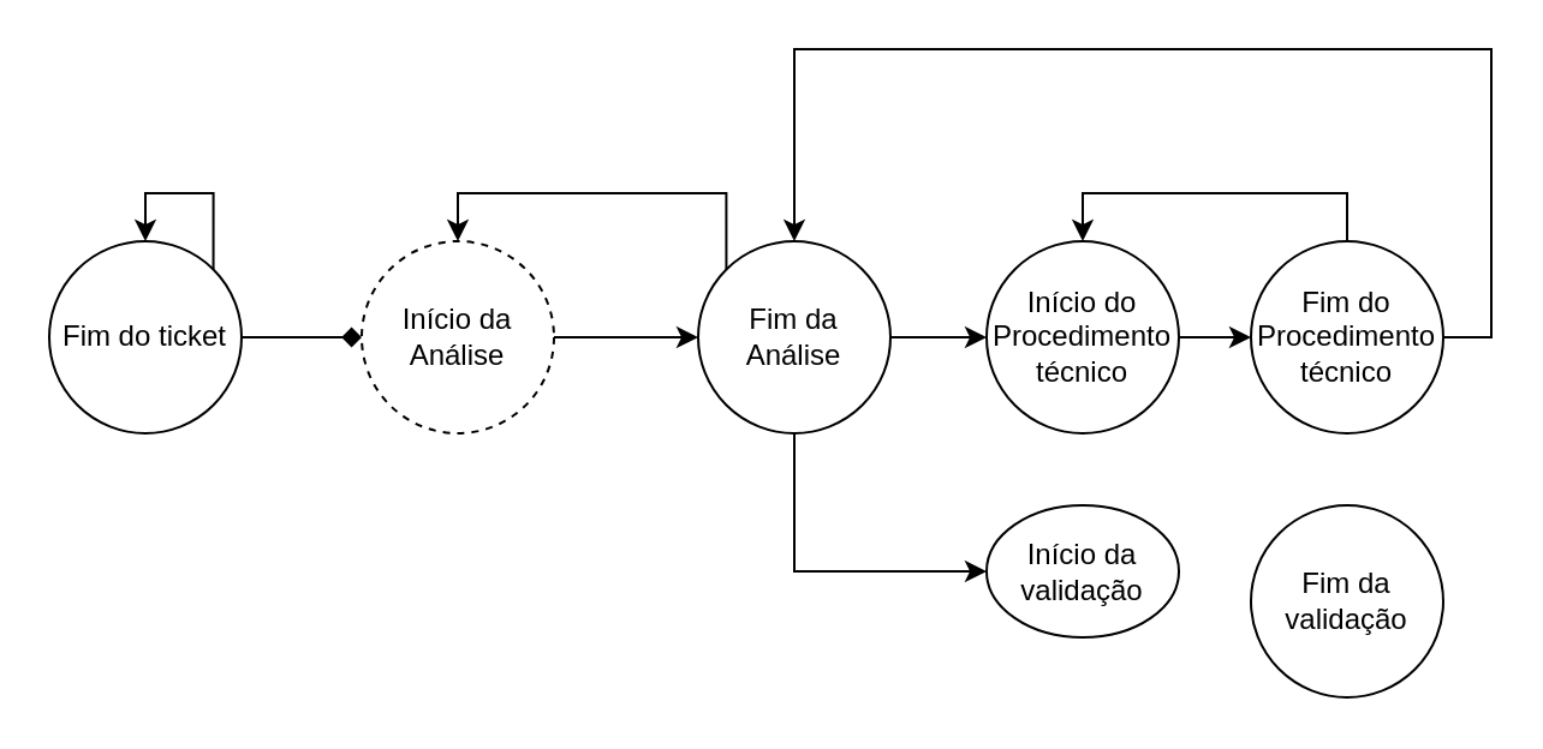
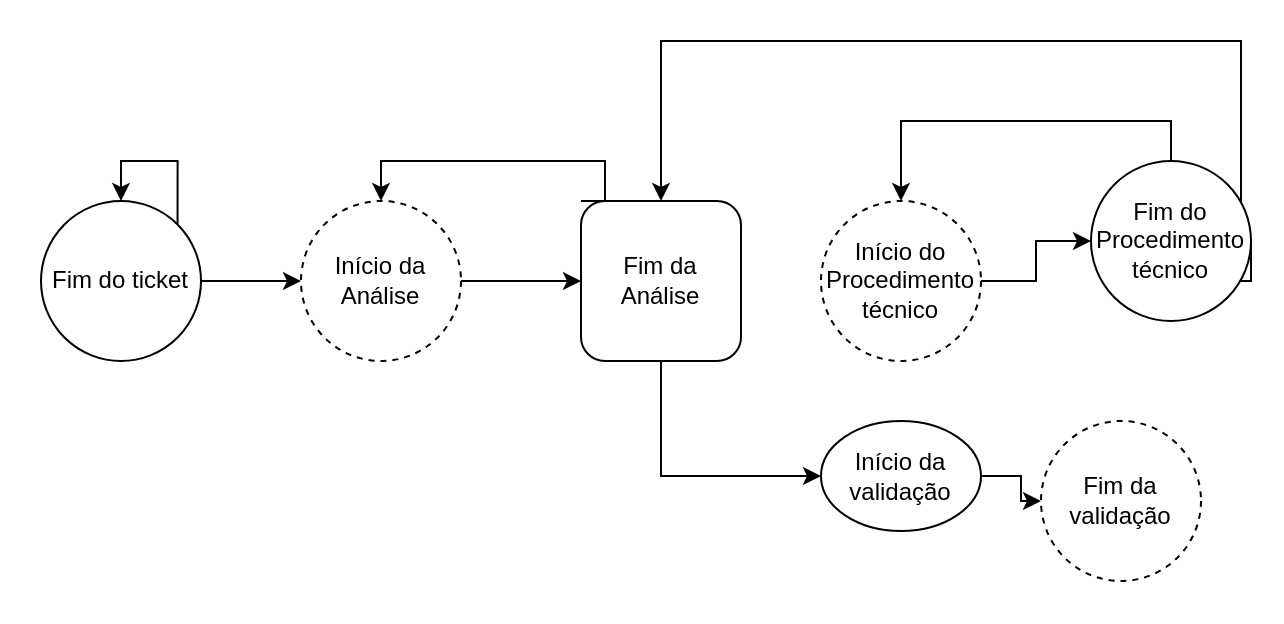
  <mxCell id="0" />
  <mxCell id="1" parent="0" />
- <mxCell id="2" style="edgeStyle=orthogonalEdgeStyle;rounded=0;orthogonalLoop=1;jettySize=auto;html=1;exitX=1;exitY=0.5;exitDx=0;exitDy=0;entryX=0;entryY=0.5;entryDx=0;entryDy=0;endArrow=diamond;" edge="1" parent="1" source="3" target="5"><mxGeometry relative="1" as="geometry" /></mxCell>
+ <mxCell id="2" style="edgeStyle=orthogonalEdgeStyle;rounded=0;orthogonalLoop=1;jettySize=auto;html=1;exitX=1;exitY=0.5;exitDx=0;exitDy=0;entryX=0;entryY=0.5;entryDx=0;entryDy=0;" edge="1" parent="1" source="3" target="5"><mxGeometry relative="1" as="geometry" /></mxCell>
  <mxCell id="3" value="Fim do ticket" style="ellipse;whiteSpace=wrap;html=1;aspect=fixed;" vertex="1" parent="1"><mxGeometry x="20" y="100" width="80" height="80" as="geometry" /></mxCell>
  <mxCell id="4" style="edgeStyle=orthogonalEdgeStyle;rounded=0;orthogonalLoop=1;jettySize=auto;html=1;exitX=1;exitY=0.5;exitDx=0;exitDy=0;entryX=0;entryY=0.5;entryDx=0;entryDy=0;" edge="1" parent="1" source="5" target="9"><mxGeometry relative="1" as="geometry" /></mxCell>
  <mxCell id="5" value="Início da Análise" style="ellipse;whiteSpace=wrap;html=1;aspect=fixed;dashed=1;" vertex="1" parent="1"><mxGeometry x="150" y="100" width="80" height="80" as="geometry" /></mxCell>
- <mxCell id="6" style="edgeStyle=orthogonalEdgeStyle;rounded=0;orthogonalLoop=1;jettySize=auto;html=1;exitX=1;exitY=0.5;exitDx=0;exitDy=0;entryX=0;entryY=0.5;entryDx=0;entryDy=0;" edge="1" parent="1" source="9" target="11"><mxGeometry relative="1" as="geometry" /></mxCell>
  <mxCell id="7" style="edgeStyle=orthogonalEdgeStyle;rounded=0;orthogonalLoop=1;jettySize=auto;html=1;exitX=0.5;exitY=1;exitDx=0;exitDy=0;entryX=0;entryY=0.5;entryDx=0;entryDy=0;" edge="1" parent="1" source="9" target="16"><mxGeometry relative="1" as="geometry" /></mxCell>
  <mxCell id="8" style="edgeStyle=orthogonalEdgeStyle;rounded=0;orthogonalLoop=1;jettySize=auto;html=1;exitX=0;exitY=0;exitDx=0;exitDy=0;entryX=0.5;entryY=0;entryDx=0;entryDy=0;" edge="1" parent="1" source="9" target="5"><mxGeometry relative="1" as="geometry"><Array as="points"><mxPoint x="302" y="80" /><mxPoint x="190" y="80" /></Array></mxGeometry></mxCell>
- <mxCell id="9" value="Fim da Análise" style="ellipse;whiteSpace=wrap;html=1;aspect=fixed;" vertex="1" parent="1"><mxGeometry x="290" y="100" width="80" height="80" as="geometry" /></mxCell>
+ <mxCell id="9" value="Fim da Análise" style="whiteSpace=wrap;html=1;aspect=fixed;rounded=1;" vertex="1" parent="1"><mxGeometry x="290" y="100" width="80" height="80" as="geometry" /></mxCell>
  <mxCell id="10" style="edgeStyle=orthogonalEdgeStyle;rounded=0;orthogonalLoop=1;jettySize=auto;html=1;exitX=1;exitY=0.5;exitDx=0;exitDy=0;entryX=0;entryY=0.5;entryDx=0;entryDy=0;" edge="1" parent="1" source="11" target="14"><mxGeometry relative="1" as="geometry" /></mxCell>
- <mxCell id="11" value="Início do Procedimento técnico" style="ellipse;whiteSpace=wrap;html=1;aspect=fixed;" vertex="1" parent="1"><mxGeometry x="410" y="100" width="80" height="80" as="geometry" /></mxCell>
+ <mxCell id="11" value="Início do Procedimento técnico" style="ellipse;whiteSpace=wrap;html=1;aspect=fixed;dashed=1;" vertex="1" parent="1"><mxGeometry x="410" y="100" width="80" height="80" as="geometry" /></mxCell>
  <mxCell id="12" style="edgeStyle=orthogonalEdgeStyle;rounded=0;orthogonalLoop=1;jettySize=auto;html=1;exitX=1;exitY=0.5;exitDx=0;exitDy=0;entryX=0.5;entryY=0;entryDx=0;entryDy=0;" edge="1" parent="1" source="14" target="9"><mxGeometry relative="1" as="geometry"><Array as="points"><mxPoint x="620" y="140" /><mxPoint x="620" y="20" /><mxPoint x="330" y="20" /></Array></mxGeometry></mxCell>
  <mxCell id="13" style="edgeStyle=orthogonalEdgeStyle;rounded=0;orthogonalLoop=1;jettySize=auto;html=1;exitX=0.5;exitY=0;exitDx=0;exitDy=0;entryX=0.5;entryY=0;entryDx=0;entryDy=0;" edge="1" parent="1" source="14" target="11"><mxGeometry relative="1" as="geometry" /></mxCell>
- <mxCell id="14" value="Fim do Procedimento técnico" style="ellipse;whiteSpace=wrap;html=1;aspect=fixed;" vertex="1" parent="1"><mxGeometry x="520" y="100" width="80" height="80" as="geometry" /></mxCell>
+ <mxCell id="14" value="Fim do Procedimento técnico" style="ellipse;whiteSpace=wrap;html=1;aspect=fixed;" vertex="1" parent="1"><mxGeometry x="545" y="80" width="80" height="80" as="geometry" /></mxCell>
+ <mxCell id="15" style="edgeStyle=orthogonalEdgeStyle;rounded=0;orthogonalLoop=1;jettySize=auto;html=1;exitX=1;exitY=0.5;exitDx=0;exitDy=0;" edge="1" parent="1" source="16" target="17"><mxGeometry relative="1" as="geometry" /></mxCell>
  <mxCell id="16" value="Início da validação" style="ellipse;whiteSpace=wrap;html=1;aspect=fixed;" vertex="1" parent="1"><mxGeometry x="410" y="210" width="80" height="55" as="geometry" /></mxCell>
- <mxCell id="17" value="Fim da validação" style="ellipse;whiteSpace=wrap;html=1;aspect=fixed;" vertex="1" parent="1"><mxGeometry x="520" y="210" width="80" height="80" as="geometry" /></mxCell>
+ <mxCell id="17" value="Fim da validação" style="ellipse;whiteSpace=wrap;html=1;aspect=fixed;dashed=1;" vertex="1" parent="1"><mxGeometry x="520" y="210" width="80" height="80" as="geometry" /></mxCell>
  <mxCell id="18" style="edgeStyle=orthogonalEdgeStyle;rounded=0;orthogonalLoop=1;jettySize=auto;html=1;exitX=1;exitY=0;exitDx=0;exitDy=0;entryX=0.5;entryY=0;entryDx=0;entryDy=0;" edge="1" parent="1" source="3" target="3"><mxGeometry relative="1" as="geometry"><Array as="points"><mxPoint x="88" y="80" /><mxPoint x="60" y="80" /></Array></mxGeometry></mxCell>
